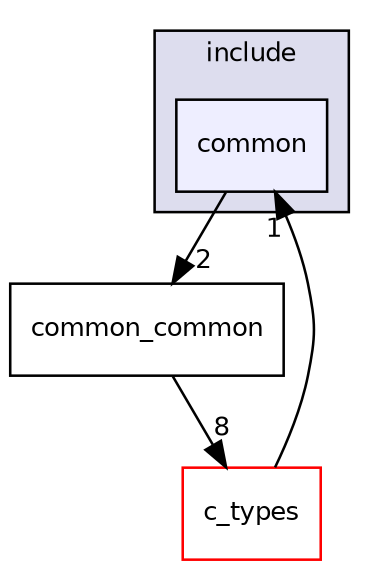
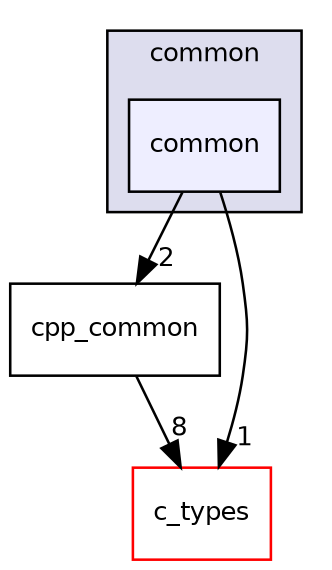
  digraph {
    compound=true
    node [fontname=Helvetica fontsize=10 shape=box style=filled]
    edge [labeldistance=1.5 labelfontname=Helvetica labelfontsize=10]
    n1 [fillcolor="#eeeeff" label=common pencolor=black]
-   n2 [label=common_common style=""]
+   n2 [label=cpp_common style=""]
    n3 [color=red fillcolor=white label=c_types]
    subgraph cluster_1 {
      bgcolor="#ddddee"
      fontname=Helvetica
      fontsize=10
-     label=include
+     label=common
      pencolor=black
      n1
    }
    n1 -> n2 [headlabel=2]
-   n3 -> n1 [headlabel=1]
+   n1 -> n3 [headlabel=1]
    n2 -> n3 [headlabel=8]
  }
